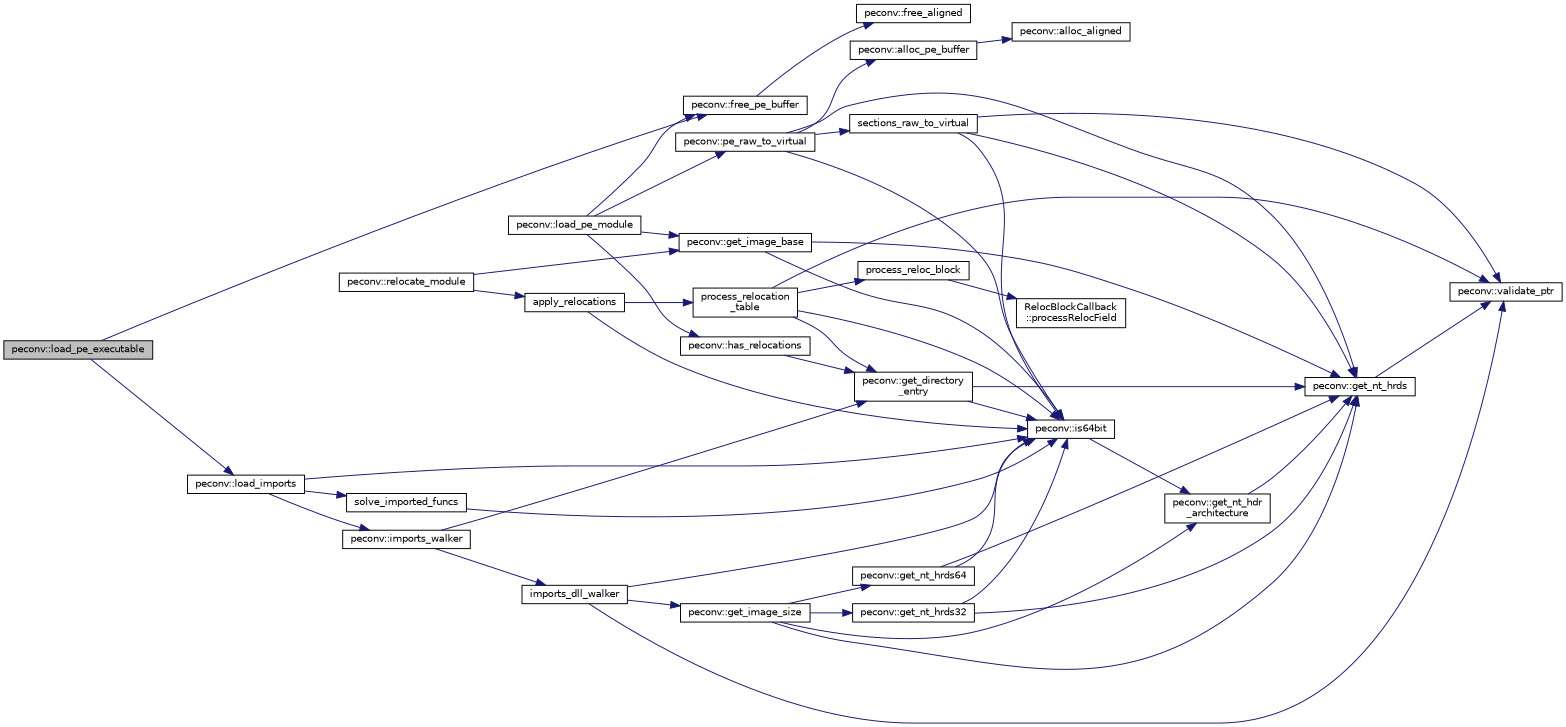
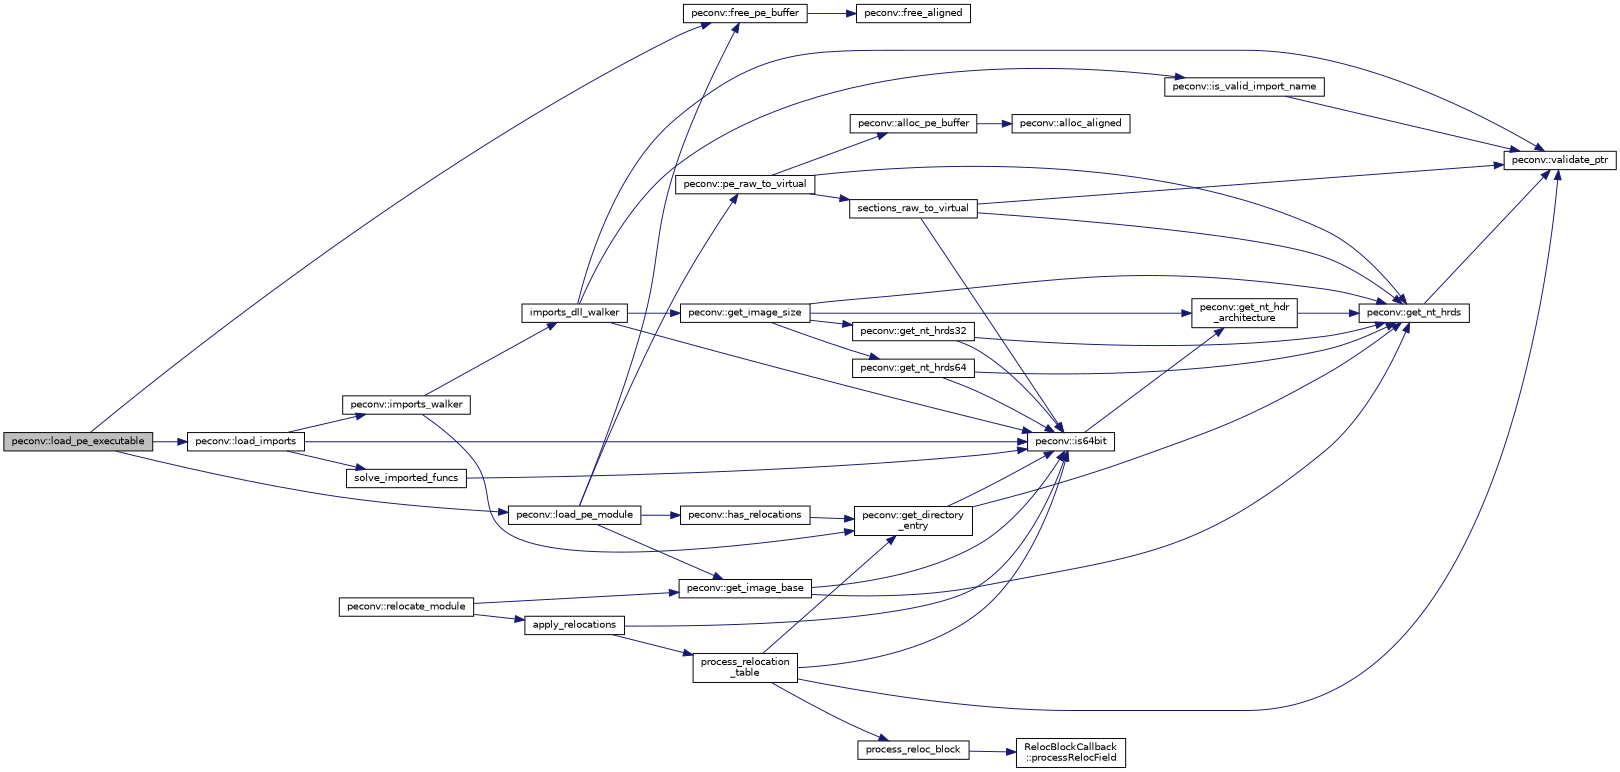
  digraph {
    rankdir=LR
    node [color=black fillcolor=white fontname=Helvetica fontsize=10 shape=record style=filled]
    edge [color=midnightblue fontname=Helvetica fontsize=10 labelfontname=Helvetica labelfontsize=10 style=solid]
    n1 [fillcolor=grey75 fontcolor=black height=0.2 label="peconv::load_pe_executable" width=0.4]
    n2 [height=0.2 label="peconv::free_pe_buffer" width=0.4]
    n3 [height=0.2 label="peconv::load_imports" width=0.4]
    n4 [height=0.2 label="peconv::load_pe_module" width=0.4]
    n5 [height=0.2 label="peconv::free_aligned" width=0.4]
    n6 [height=0.2 label="peconv::imports_walker" width=0.4]
    n7 [height=0.2 label="peconv::is64bit" width=0.4]
    n8 [height=0.2 label=solve_imported_funcs width=0.4]
    n9 [height=0.2 label="peconv::get_image_base" width=0.4]
    n10 [height=0.2 label="peconv::has_relocations" width=0.4]
    n11 [height=0.2 label="peconv::pe_raw_to_virtual" width=0.4]
    n12 [height=0.2 label="peconv::get_directory\l_entry" width=0.4]
    n13 [height=0.2 label=imports_dll_walker width=0.4]
    n14 [height=0.2 label="peconv::get_nt_hdr\l_architecture" width=0.4]
    n15 [height=0.2 label="peconv::get_nt_hrds" width=0.4]
    n16 [height=0.2 label="peconv::validate_ptr" width=0.4]
    n17 [height=0.2 label="peconv::get_image_size" width=0.4]
+   n18 [height=0.2 label="peconv::is_valid_import_name" width=0.4]
    n19 [height=0.2 label="peconv::get_nt_hrds32" width=0.4]
    n20 [height=0.2 label="peconv::get_nt_hrds64" width=0.4]
    n21 [height=0.2 label="peconv::alloc_pe_buffer" width=0.4]
    n22 [height=0.2 label=sections_raw_to_virtual width=0.4]
    n23 [height=0.2 label="peconv::relocate_module" width=0.4]
    n24 [height=0.2 label=apply_relocations width=0.4]
    n25 [height=0.2 label="peconv::alloc_aligned" width=0.4]
    n26 [height=0.2 label="process_relocation\l_table" width=0.4]
    n27 [height=0.2 label=process_reloc_block width=0.4]
    n28 [height=0.2 label="RelocBlockCallback\l::processRelocField" width=0.4]
    n1 -> n2
    n1 -> n3
+   n1 -> n4
    n2 -> n5
    n3 -> n6
    n3 -> n7
    n3 -> n8
    n4 -> n2
    n4 -> n9
    n4 -> n10
    n4 -> n11
    n6 -> n12
    n6 -> n13
    n7 -> n14
    n8 -> n7
    n9 -> n7
    n9 -> n15
    n10 -> n12
-   n11 -> n7
    n11 -> n15
    n11 -> n21
    n11 -> n22
    n12 -> n7
    n12 -> n15
    n13 -> n7
    n13 -> n16
    n13 -> n17
+   n13 -> n18
    n14 -> n15
    n15 -> n16
    n17 -> n14
    n17 -> n15
    n17 -> n19
    n17 -> n20
+   n18 -> n16
    n19 -> n7
    n19 -> n15
    n20 -> n7
    n20 -> n15
    n21 -> n25
    n22 -> n7
    n22 -> n15
    n22 -> n16
    n23 -> n9
    n23 -> n24
    n24 -> n7
    n24 -> n26
    n26 -> n7
    n26 -> n12
    n26 -> n16
    n26 -> n27
    n27 -> n28
  }
